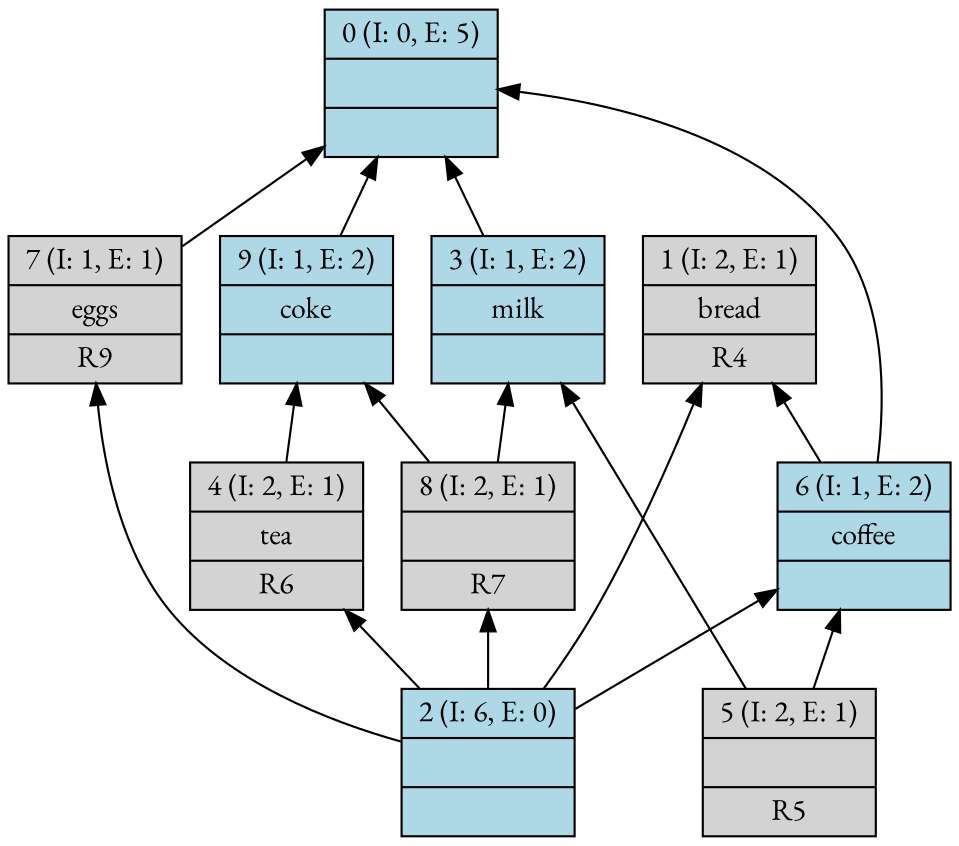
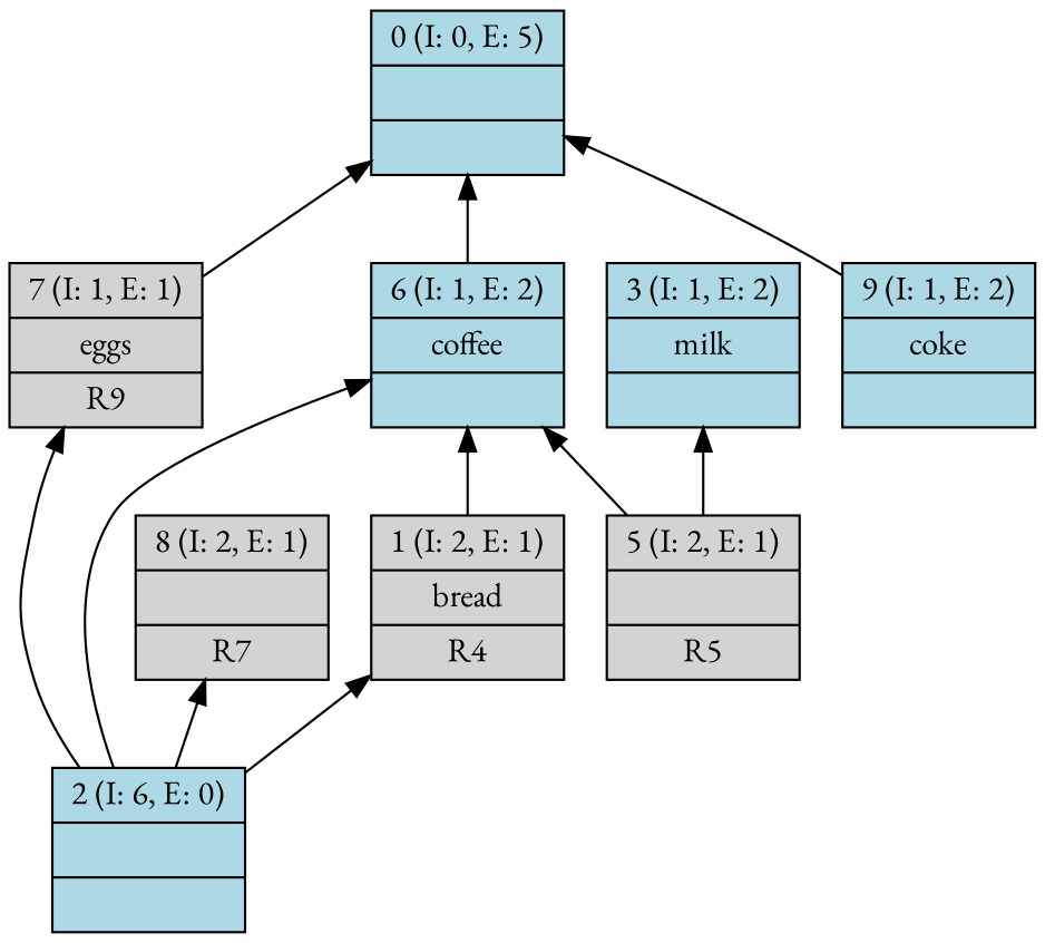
  digraph {
    fontname="EB Garamond"
    rankdir=BT
    node [fontname="EB Garamond" shape=record style=filled]
    edge [fontname="EB Garamond"]
    n1 [fillcolor=lightblue label="{0 (I: 0, E: 5)||}"]
    n2 [label="{1 (I: 2, E: 1)|bread\n|R4\n}"]
    n3 [fillcolor=lightblue label="{6 (I: 1, E: 2)|coffee\n|}"]
    n4 [fillcolor=lightblue label="{2 (I: 6, E: 0)||}"]
-   n5 [label="{4 (I: 2, E: 1)|tea\n|R6\n}"]
    n6 [label="{7 (I: 1, E: 1)|eggs\n|R9\n}"]
    n7 [label="{8 (I: 2, E: 1)||R7\n}"]
    n8 [fillcolor=lightblue label="{9 (I: 1, E: 2)|coke\n|}"]
    n9 [label="{5 (I: 2, E: 1)||R5\n}"]
    n10 [fillcolor=lightblue label="{3 (I: 1, E: 2)|milk\n|}"]
-   n3 -> n2
+   n2 -> n3
    n3 -> n1
    n4 -> n2
    n4 -> n3
-   n4 -> n5
    n4 -> n6
    n4 -> n7
-   n5 -> n8
    n6 -> n1
-   n7 -> n8
-   n7 -> n10
    n8 -> n1
    n9 -> n3
    n9 -> n10
-   n10 -> n1
  }
